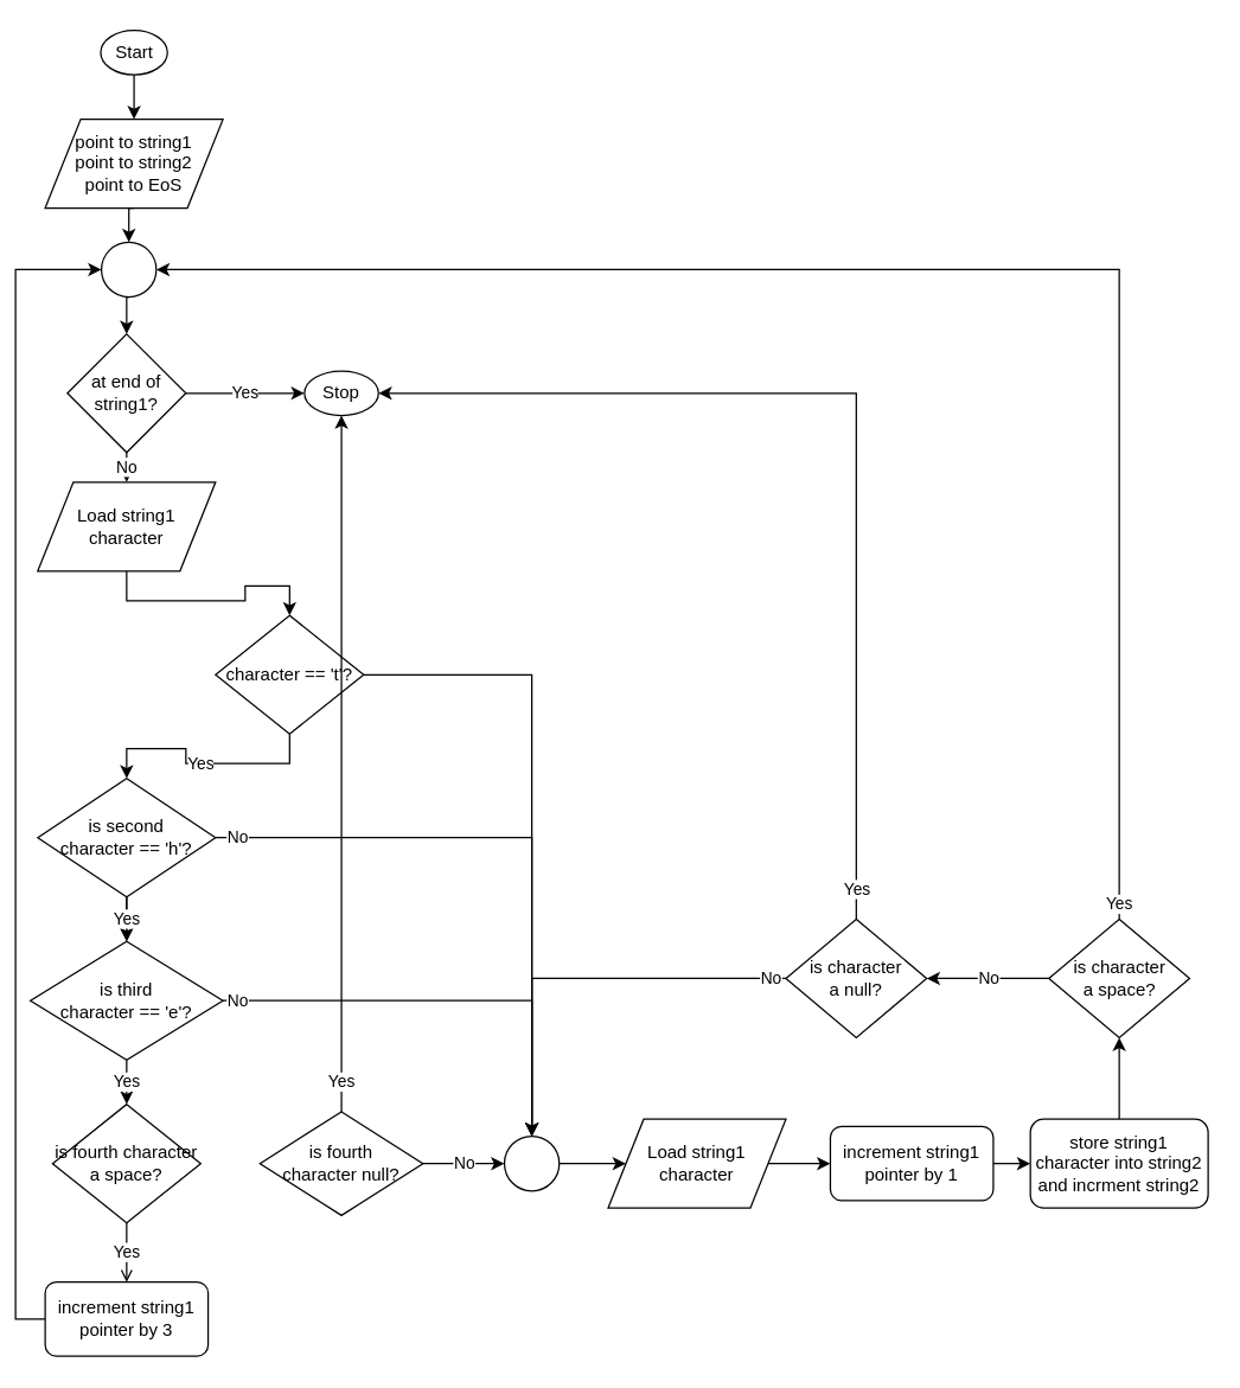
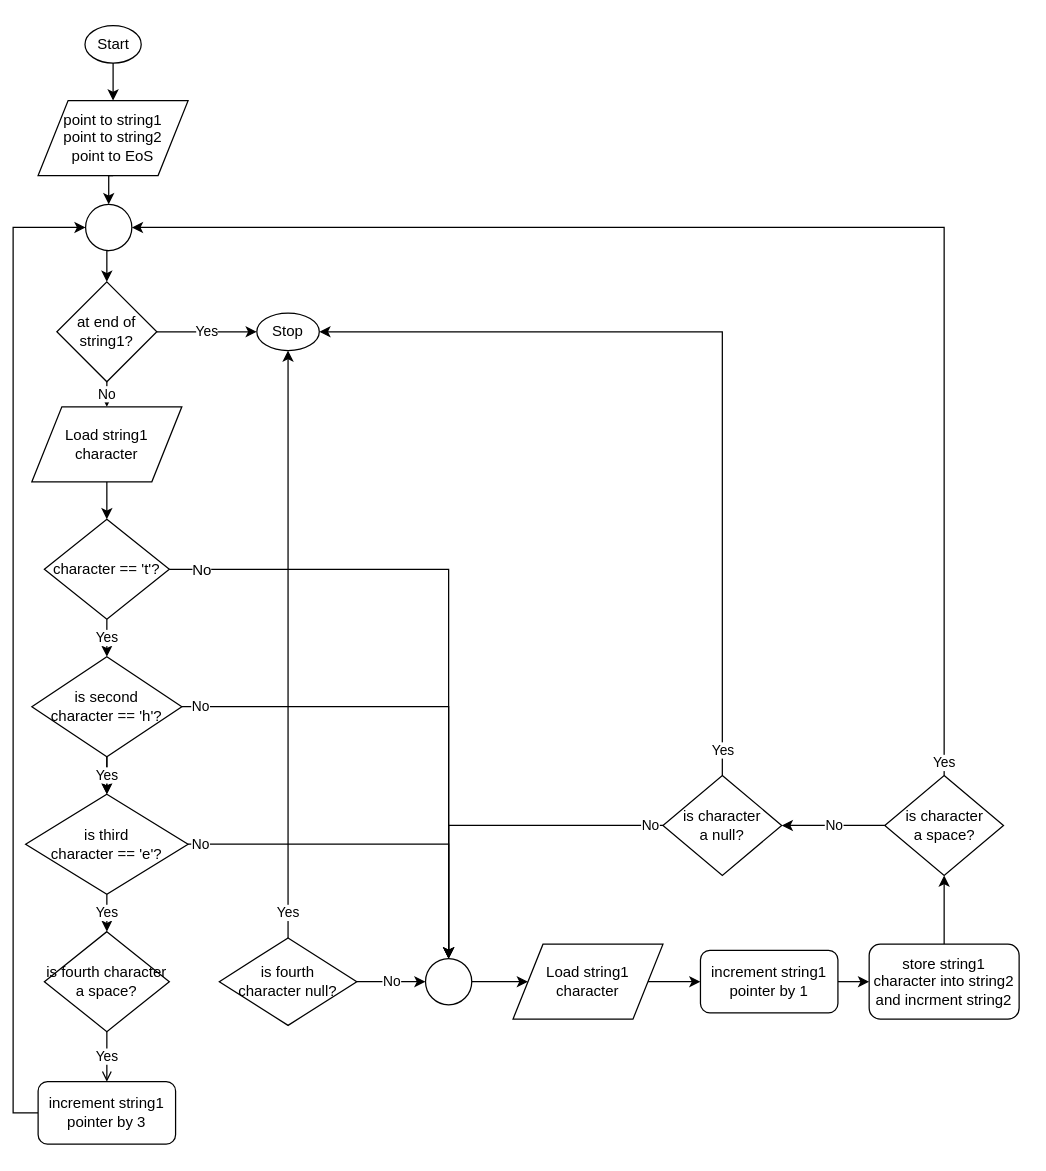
  <mxCell id="0" />
  <mxCell id="1" parent="0" />
  <mxCell id="2" style="edgeStyle=orthogonalEdgeStyle;rounded=0;orthogonalLoop=1;jettySize=auto;html=1;exitX=0.5;exitY=1;exitDx=0;exitDy=0;entryX=0.5;entryY=0;entryDx=0;entryDy=0;" edge="1" parent="1" source="3" target="8"><mxGeometry relative="1" as="geometry"><mxPoint x="90" y="80" as="targetPoint" /></mxGeometry></mxCell>
  <mxCell id="3" value="Start" style="ellipse;whiteSpace=wrap;html=1;" vertex="1" parent="1"><mxGeometry x="67.5" y="20" width="45" height="30" as="geometry" /></mxCell>
  <mxCell id="4" value="No" style="edgeStyle=orthogonalEdgeStyle;rounded=0;orthogonalLoop=1;jettySize=auto;html=1;exitX=0.5;exitY=1;exitDx=0;exitDy=0;entryX=0.5;entryY=0;entryDx=0;entryDy=0;" edge="1" parent="1" source="6" target="10"><mxGeometry relative="1" as="geometry" /></mxCell>
  <mxCell id="5" value="Yes" style="edgeStyle=orthogonalEdgeStyle;rounded=0;orthogonalLoop=1;jettySize=auto;html=1;exitX=1;exitY=0.5;exitDx=0;exitDy=0;entryX=0;entryY=0.5;entryDx=0;entryDy=0;" edge="1" parent="1" source="6" target="29"><mxGeometry relative="1" as="geometry" /></mxCell>
  <mxCell id="6" value="at end of string1?" style="rhombus;whiteSpace=wrap;html=1;" vertex="1" parent="1"><mxGeometry x="45" y="225" width="80" height="80" as="geometry" /></mxCell>
  <mxCell id="7" style="edgeStyle=orthogonalEdgeStyle;rounded=0;orthogonalLoop=1;jettySize=auto;html=1;exitX=0.5;exitY=1;exitDx=0;exitDy=0;entryX=0.5;entryY=0;entryDx=0;entryDy=0;" edge="1" parent="1" source="8" target="31"><mxGeometry relative="1" as="geometry"><mxPoint x="90" y="140" as="sourcePoint" /></mxGeometry></mxCell>
  <mxCell id="8" value="&lt;div&gt;point to string1&lt;/div&gt;&lt;div&gt;point to string2&lt;/div&gt;&lt;div&gt;point to EoS&lt;br&gt;&lt;/div&gt;" style="shape=parallelogram;perimeter=parallelogramPerimeter;whiteSpace=wrap;html=1;" vertex="1" parent="1"><mxGeometry x="30" y="80" width="120" height="60" as="geometry" /></mxCell>
  <mxCell id="9" style="edgeStyle=orthogonalEdgeStyle;rounded=0;orthogonalLoop=1;jettySize=auto;html=1;exitX=0.5;exitY=1;exitDx=0;exitDy=0;entryX=0.5;entryY=0;entryDx=0;entryDy=0;" edge="1" parent="1" source="10" target="14"><mxGeometry relative="1" as="geometry" /></mxCell>
  <mxCell id="10" value="Load string1 character" style="shape=parallelogram;perimeter=parallelogramPerimeter;whiteSpace=wrap;html=1;" vertex="1" parent="1"><mxGeometry x="25" y="325" width="120" height="60" as="geometry" /></mxCell>
  <mxCell id="11" value="&lt;div&gt;Yes&lt;/div&gt;" style="edgeStyle=orthogonalEdgeStyle;rounded=0;orthogonalLoop=1;jettySize=auto;html=1;exitX=0.5;exitY=1;exitDx=0;exitDy=0;entryX=0.5;entryY=0;entryDx=0;entryDy=0;" edge="1" parent="1" source="14" target="18"><mxGeometry relative="1" as="geometry" /></mxCell>
  <mxCell id="12" style="edgeStyle=orthogonalEdgeStyle;rounded=0;orthogonalLoop=1;jettySize=auto;html=1;exitX=1;exitY=0.5;exitDx=0;exitDy=0;entryX=0.5;entryY=0;entryDx=0;entryDy=0;" edge="1" parent="1" source="14" target="39"><mxGeometry relative="1" as="geometry" /></mxCell>
  <mxCell id="13" value="No" style="text;html=1;resizable=0;points=[];align=center;verticalAlign=middle;labelBackgroundColor=#ffffff;" vertex="1" connectable="0" parent="12"><mxGeometry x="-0.381" y="-4" relative="1" as="geometry"><mxPoint x="-141" y="-4" as="offset" /></mxGeometry></mxCell>
- <mxCell id="14" value="character == 't'?" style="rhombus;whiteSpace=wrap;html=1;" vertex="1" parent="1"><mxGeometry x="145" y="415" width="100" height="80" as="geometry" /></mxCell>
+ <mxCell id="14" value="character == 't'?" style="rhombus;whiteSpace=wrap;html=1;" vertex="1" parent="1"><mxGeometry x="35" y="415" width="100" height="80" as="geometry" /></mxCell>
  <mxCell id="15" style="edgeStyle=orthogonalEdgeStyle;rounded=0;orthogonalLoop=1;jettySize=auto;html=1;exitX=0.5;exitY=1;exitDx=0;exitDy=0;entryX=0.5;entryY=0;entryDx=0;entryDy=0;" edge="1" parent="1" source="18" target="21"><mxGeometry relative="1" as="geometry" /></mxCell>
  <mxCell id="16" value="Yes" style="edgeStyle=orthogonalEdgeStyle;rounded=0;orthogonalLoop=1;jettySize=auto;html=1;" edge="1" parent="1" source="18" target="21"><mxGeometry relative="1" as="geometry" /></mxCell>
  <mxCell id="17" value="No" style="edgeStyle=orthogonalEdgeStyle;rounded=0;orthogonalLoop=1;jettySize=auto;html=1;exitX=1;exitY=0.5;exitDx=0;exitDy=0;entryX=0.5;entryY=0;entryDx=0;entryDy=0;" edge="1" parent="1" source="18" target="39"><mxGeometry x="-0.928" relative="1" as="geometry"><mxPoint as="offset" /></mxGeometry></mxCell>
  <mxCell id="18" value="&lt;div&gt;is second&lt;/div&gt;&lt;div&gt; character == 'h'?&lt;/div&gt;" style="rhombus;whiteSpace=wrap;html=1;" vertex="1" parent="1"><mxGeometry x="25" y="525" width="120" height="80" as="geometry" /></mxCell>
  <mxCell id="19" value="Yes" style="edgeStyle=orthogonalEdgeStyle;rounded=0;orthogonalLoop=1;jettySize=auto;html=1;exitX=0.5;exitY=1;exitDx=0;exitDy=0;entryX=0.5;entryY=0;entryDx=0;entryDy=0;" edge="1" parent="1" source="21" target="23"><mxGeometry relative="1" as="geometry" /></mxCell>
  <mxCell id="20" value="No" style="edgeStyle=orthogonalEdgeStyle;rounded=0;orthogonalLoop=1;jettySize=auto;html=1;exitX=1;exitY=0.5;exitDx=0;exitDy=0;entryX=0.5;entryY=0;entryDx=0;entryDy=0;" edge="1" parent="1" source="21" target="39"><mxGeometry x="-0.934" relative="1" as="geometry"><mxPoint as="offset" /></mxGeometry></mxCell>
  <mxCell id="21" value="&lt;div&gt;is third &lt;br&gt;&lt;/div&gt;&lt;div&gt;character == 'e'?&lt;/div&gt;" style="rhombus;whiteSpace=wrap;html=1;" vertex="1" parent="1"><mxGeometry x="20" y="635" width="130" height="80" as="geometry" /></mxCell>
  <mxCell id="22" value="Yes" style="edgeStyle=orthogonalEdgeStyle;rounded=0;orthogonalLoop=1;jettySize=auto;html=1;exitX=0.5;exitY=1;exitDx=0;exitDy=0;entryX=0.5;entryY=0;entryDx=0;entryDy=0;endArrow=open;" edge="1" parent="1" source="23" target="28"><mxGeometry relative="1" as="geometry" /></mxCell>
  <mxCell id="23" value="is fourth character a space?" style="rhombus;whiteSpace=wrap;html=1;" vertex="1" parent="1"><mxGeometry x="35" y="745" width="100" height="80" as="geometry" /></mxCell>
  <mxCell id="24" value="Yes" style="edgeStyle=orthogonalEdgeStyle;rounded=0;orthogonalLoop=1;jettySize=auto;html=1;exitX=0.5;exitY=0;exitDx=0;exitDy=0;entryX=0.5;entryY=1;entryDx=0;entryDy=0;" edge="1" parent="1" source="26" target="29"><mxGeometry x="-0.915" relative="1" as="geometry"><mxPoint as="offset" /></mxGeometry></mxCell>
  <mxCell id="25" value="No" style="edgeStyle=orthogonalEdgeStyle;rounded=0;orthogonalLoop=1;jettySize=auto;html=1;exitX=1;exitY=0.5;exitDx=0;exitDy=0;entryX=0;entryY=0.5;entryDx=0;entryDy=0;" edge="1" parent="1" source="26" target="39"><mxGeometry relative="1" as="geometry"><mxPoint x="345" y="785" as="targetPoint" /></mxGeometry></mxCell>
  <mxCell id="26" value="&lt;div&gt;is fourth &lt;br&gt;&lt;/div&gt;&lt;div&gt;character null?&lt;/div&gt;" style="rhombus;whiteSpace=wrap;html=1;" vertex="1" parent="1"><mxGeometry x="175" y="750" width="110" height="70" as="geometry" /></mxCell>
  <mxCell id="27" style="edgeStyle=orthogonalEdgeStyle;rounded=0;orthogonalLoop=1;jettySize=auto;html=1;exitX=0;exitY=0.5;exitDx=0;exitDy=0;entryX=0;entryY=0.5;entryDx=0;entryDy=0;" edge="1" parent="1" source="28" target="31"><mxGeometry relative="1" as="geometry" /></mxCell>
  <mxCell id="28" value="increment string1 pointer by 3 " style="rounded=1;whiteSpace=wrap;html=1;" vertex="1" parent="1"><mxGeometry x="30" y="865" width="110" height="50" as="geometry" /></mxCell>
  <mxCell id="29" value="Stop" style="ellipse;whiteSpace=wrap;html=1;" vertex="1" parent="1"><mxGeometry x="205" y="250" width="50" height="30" as="geometry" /></mxCell>
  <mxCell id="30" style="edgeStyle=orthogonalEdgeStyle;rounded=0;orthogonalLoop=1;jettySize=auto;html=1;exitX=0.5;exitY=1;exitDx=0;exitDy=0;entryX=0.5;entryY=0;entryDx=0;entryDy=0;" edge="1" parent="1" source="31" target="6"><mxGeometry relative="1" as="geometry" /></mxCell>
  <mxCell id="31" value="" style="ellipse;whiteSpace=wrap;html=1;aspect=fixed;" vertex="1" parent="1"><mxGeometry x="68" y="163" width="37" height="37" as="geometry" /></mxCell>
  <mxCell id="32" style="edgeStyle=orthogonalEdgeStyle;rounded=0;orthogonalLoop=1;jettySize=auto;html=1;exitX=1;exitY=0.5;exitDx=0;exitDy=0;entryX=0;entryY=0.5;entryDx=0;entryDy=0;" edge="1" parent="1" source="33" target="37"><mxGeometry relative="1" as="geometry" /></mxCell>
  <mxCell id="33" value="increment string1 pointer by 1 " style="rounded=1;whiteSpace=wrap;html=1;" vertex="1" parent="1"><mxGeometry x="560" y="760" width="110" height="50" as="geometry" /></mxCell>
  <mxCell id="34" style="edgeStyle=orthogonalEdgeStyle;rounded=0;orthogonalLoop=1;jettySize=auto;html=1;exitX=1;exitY=0.5;exitDx=0;exitDy=0;entryX=0;entryY=0.5;entryDx=0;entryDy=0;" edge="1" parent="1" source="35" target="33"><mxGeometry relative="1" as="geometry" /></mxCell>
  <mxCell id="35" value="Load string1 character" style="shape=parallelogram;perimeter=parallelogramPerimeter;whiteSpace=wrap;html=1;" vertex="1" parent="1"><mxGeometry x="410" y="755" width="120" height="60" as="geometry" /></mxCell>
  <mxCell id="36" style="edgeStyle=orthogonalEdgeStyle;rounded=0;orthogonalLoop=1;jettySize=auto;html=1;exitX=0.5;exitY=0;exitDx=0;exitDy=0;entryX=0.5;entryY=1;entryDx=0;entryDy=0;" edge="1" parent="1" source="37" target="42"><mxGeometry relative="1" as="geometry" /></mxCell>
  <mxCell id="37" value="store string1 character into string2 and incrment string2" style="rounded=1;whiteSpace=wrap;html=1;" vertex="1" parent="1"><mxGeometry x="695" y="755" width="120" height="60" as="geometry" /></mxCell>
  <mxCell id="38" style="edgeStyle=orthogonalEdgeStyle;rounded=0;orthogonalLoop=1;jettySize=auto;html=1;exitX=1;exitY=0.5;exitDx=0;exitDy=0;entryX=0;entryY=0.5;entryDx=0;entryDy=0;" edge="1" parent="1" source="39" target="35"><mxGeometry relative="1" as="geometry" /></mxCell>
  <mxCell id="39" value="" style="ellipse;whiteSpace=wrap;html=1;aspect=fixed;" vertex="1" parent="1"><mxGeometry x="340" y="766.5" width="37" height="37" as="geometry" /></mxCell>
  <mxCell id="40" value="Yes" style="edgeStyle=orthogonalEdgeStyle;rounded=0;orthogonalLoop=1;jettySize=auto;html=1;exitX=0.5;exitY=0;exitDx=0;exitDy=0;entryX=1;entryY=0.5;entryDx=0;entryDy=0;" edge="1" parent="1" source="42" target="31"><mxGeometry x="-0.982" relative="1" as="geometry"><mxPoint as="offset" /></mxGeometry></mxCell>
  <mxCell id="41" value="No" style="edgeStyle=orthogonalEdgeStyle;rounded=0;orthogonalLoop=1;jettySize=auto;html=1;exitX=0;exitY=0.5;exitDx=0;exitDy=0;entryX=1;entryY=0.5;entryDx=0;entryDy=0;" edge="1" parent="1" source="42" target="45"><mxGeometry relative="1" as="geometry" /></mxCell>
  <mxCell id="42" value="&lt;div&gt;is character&lt;/div&gt;&lt;div&gt; a space?&lt;/div&gt;" style="rhombus;whiteSpace=wrap;html=1;" vertex="1" parent="1"><mxGeometry x="707.5" y="620" width="95" height="80" as="geometry" /></mxCell>
  <mxCell id="43" value="No" style="edgeStyle=orthogonalEdgeStyle;rounded=0;orthogonalLoop=1;jettySize=auto;html=1;exitX=0;exitY=0.5;exitDx=0;exitDy=0;entryX=0.5;entryY=0;entryDx=0;entryDy=0;" edge="1" parent="1" source="45" target="39"><mxGeometry x="-0.928" relative="1" as="geometry"><mxPoint as="offset" /></mxGeometry></mxCell>
  <mxCell id="44" value="Yes" style="edgeStyle=orthogonalEdgeStyle;rounded=0;orthogonalLoop=1;jettySize=auto;html=1;exitX=0.5;exitY=0;exitDx=0;exitDy=0;entryX=1;entryY=0.5;entryDx=0;entryDy=0;" edge="1" parent="1" source="45" target="29"><mxGeometry x="-0.941" relative="1" as="geometry"><mxPoint as="offset" /></mxGeometry></mxCell>
  <mxCell id="45" value="&lt;div&gt;is character&lt;/div&gt;&lt;div&gt; a null?&lt;/div&gt;" style="rhombus;whiteSpace=wrap;html=1;" vertex="1" parent="1"><mxGeometry x="530" y="620" width="95" height="80" as="geometry" /></mxCell>
